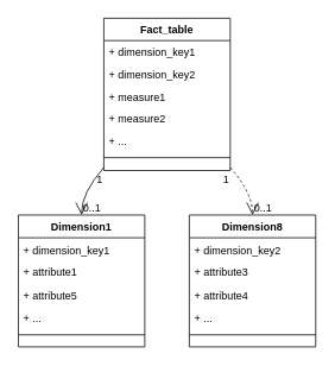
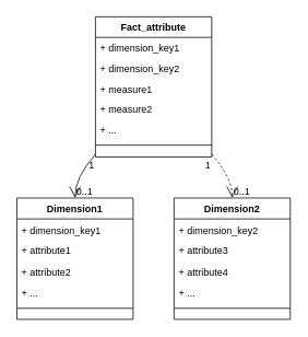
  <mxCell id="0" />
  <mxCell id="1" parent="0" />
- <mxCell id="2" value="Fact_table" style="swimlane;fontStyle=1;align=center;verticalAlign=top;childLayout=stackLayout;horizontal=1;startSize=25.077;horizontalStack=0;resizeParent=1;resizeParentMax=0;resizeLast=0;collapsible=0;marginBottom=0;" vertex="1" parent="1"><mxGeometry x="116" y="20" width="142" height="171" as="geometry" /></mxCell>
+ <mxCell id="2" value="Fact_attribute" style="swimlane;fontStyle=1;align=center;verticalAlign=top;childLayout=stackLayout;horizontal=1;startSize=25.077;horizontalStack=0;resizeParent=1;resizeParentMax=0;resizeLast=0;collapsible=0;marginBottom=0;" vertex="1" parent="1"><mxGeometry x="116" y="20" width="142" height="171" as="geometry" /></mxCell>
  <mxCell id="3" value="+ dimension_key1" style="text;strokeColor=none;fillColor=none;align=left;verticalAlign=top;spacingLeft=4;spacingRight=4;overflow=hidden;rotatable=0;points=[[0,0.5],[1,0.5]];portConstraint=eastwest;" vertex="1" parent="2"><mxGeometry y="25" width="142" height="25" as="geometry" /></mxCell>
  <mxCell id="4" value="+ dimension_key2" style="text;strokeColor=none;fillColor=none;align=left;verticalAlign=top;spacingLeft=4;spacingRight=4;overflow=hidden;rotatable=0;points=[[0,0.5],[1,0.5]];portConstraint=eastwest;" vertex="1" parent="2"><mxGeometry y="50" width="142" height="25" as="geometry" /></mxCell>
  <mxCell id="5" value="+ measure1" style="text;strokeColor=none;fillColor=none;align=left;verticalAlign=top;spacingLeft=4;spacingRight=4;overflow=hidden;rotatable=0;points=[[0,0.5],[1,0.5]];portConstraint=eastwest;" vertex="1" parent="2"><mxGeometry y="75" width="142" height="25" as="geometry" /></mxCell>
  <mxCell id="6" value="+ measure2" style="text;strokeColor=none;fillColor=none;align=left;verticalAlign=top;spacingLeft=4;spacingRight=4;overflow=hidden;rotatable=0;points=[[0,0.5],[1,0.5]];portConstraint=eastwest;" vertex="1" parent="2"><mxGeometry y="100" width="142" height="25" as="geometry" /></mxCell>
  <mxCell id="7" value="+ ..." style="text;strokeColor=none;fillColor=none;align=left;verticalAlign=top;spacingLeft=4;spacingRight=4;overflow=hidden;rotatable=0;points=[[0,0.5],[1,0.5]];portConstraint=eastwest;" vertex="1" parent="2"><mxGeometry y="125" width="142" height="25" as="geometry" /></mxCell>
  <mxCell id="8" style="line;strokeWidth=1;fillColor=none;align=left;verticalAlign=middle;spacingTop=-1;spacingLeft=3;spacingRight=3;rotatable=0;labelPosition=right;points=[];portConstraint=eastwest;strokeColor=inherit;" vertex="1" parent="2"><mxGeometry y="150" width="142" height="13" as="geometry" /></mxCell>
  <mxCell id="9" value="Dimension1" style="swimlane;fontStyle=1;align=center;verticalAlign=top;childLayout=stackLayout;horizontal=1;startSize=25.515;horizontalStack=0;resizeParent=1;resizeParentMax=0;resizeLast=0;collapsible=0;marginBottom=0;" vertex="1" parent="1"><mxGeometry x="20" y="241" width="142" height="148" as="geometry" /></mxCell>
  <mxCell id="10" value="+ dimension_key1" style="text;strokeColor=none;fillColor=none;align=left;verticalAlign=top;spacingLeft=4;spacingRight=4;overflow=hidden;rotatable=0;points=[[0,0.5],[1,0.5]];portConstraint=eastwest;" vertex="1" parent="9"><mxGeometry y="26" width="142" height="26" as="geometry" /></mxCell>
  <mxCell id="11" value="+ attribute1" style="text;strokeColor=none;fillColor=none;align=left;verticalAlign=top;spacingLeft=4;spacingRight=4;overflow=hidden;rotatable=0;points=[[0,0.5],[1,0.5]];portConstraint=eastwest;" vertex="1" parent="9"><mxGeometry y="51" width="142" height="26" as="geometry" /></mxCell>
- <mxCell id="12" value="+ attribute5" style="text;strokeColor=none;fillColor=none;align=left;verticalAlign=top;spacingLeft=4;spacingRight=4;overflow=hidden;rotatable=0;points=[[0,0.5],[1,0.5]];portConstraint=eastwest;" vertex="1" parent="9"><mxGeometry y="77" width="142" height="26" as="geometry" /></mxCell>
+ <mxCell id="12" value="+ attribute2" style="text;strokeColor=none;fillColor=none;align=left;verticalAlign=top;spacingLeft=4;spacingRight=4;overflow=hidden;rotatable=0;points=[[0,0.5],[1,0.5]];portConstraint=eastwest;" vertex="1" parent="9"><mxGeometry y="77" width="142" height="26" as="geometry" /></mxCell>
  <mxCell id="13" value="+ ..." style="text;strokeColor=none;fillColor=none;align=left;verticalAlign=top;spacingLeft=4;spacingRight=4;overflow=hidden;rotatable=0;points=[[0,0.5],[1,0.5]];portConstraint=eastwest;" vertex="1" parent="9"><mxGeometry y="102" width="142" height="26" as="geometry" /></mxCell>
  <mxCell id="14" style="line;strokeWidth=1;fillColor=none;align=left;verticalAlign=middle;spacingTop=-1;spacingLeft=3;spacingRight=3;rotatable=0;labelPosition=right;points=[];portConstraint=eastwest;strokeColor=inherit;" vertex="1" parent="9"><mxGeometry y="128" width="142" height="13" as="geometry" /></mxCell>
- <mxCell id="15" value="Dimension8" style="swimlane;fontStyle=1;align=center;verticalAlign=top;childLayout=stackLayout;horizontal=1;startSize=25.515;horizontalStack=0;resizeParent=1;resizeParentMax=0;resizeLast=0;collapsible=0;marginBottom=0;" vertex="1" parent="1"><mxGeometry x="212" y="241" width="142" height="148" as="geometry" /></mxCell>
+ <mxCell id="15" value="Dimension2" style="swimlane;fontStyle=1;align=center;verticalAlign=top;childLayout=stackLayout;horizontal=1;startSize=25.515;horizontalStack=0;resizeParent=1;resizeParentMax=0;resizeLast=0;collapsible=0;marginBottom=0;" vertex="1" parent="1"><mxGeometry x="212" y="241" width="142" height="148" as="geometry" /></mxCell>
  <mxCell id="16" value="+ dimension_key2" style="text;strokeColor=none;fillColor=none;align=left;verticalAlign=top;spacingLeft=4;spacingRight=4;overflow=hidden;rotatable=0;points=[[0,0.5],[1,0.5]];portConstraint=eastwest;" vertex="1" parent="15"><mxGeometry y="26" width="142" height="26" as="geometry" /></mxCell>
  <mxCell id="17" value="+ attribute3" style="text;strokeColor=none;fillColor=none;align=left;verticalAlign=top;spacingLeft=4;spacingRight=4;overflow=hidden;rotatable=0;points=[[0,0.5],[1,0.5]];portConstraint=eastwest;" vertex="1" parent="15"><mxGeometry y="51" width="142" height="26" as="geometry" /></mxCell>
  <mxCell id="18" value="+ attribute4" style="text;strokeColor=none;fillColor=none;align=left;verticalAlign=top;spacingLeft=4;spacingRight=4;overflow=hidden;rotatable=0;points=[[0,0.5],[1,0.5]];portConstraint=eastwest;" vertex="1" parent="15"><mxGeometry y="77" width="142" height="26" as="geometry" /></mxCell>
  <mxCell id="19" value="+ ..." style="text;strokeColor=none;fillColor=none;align=left;verticalAlign=top;spacingLeft=4;spacingRight=4;overflow=hidden;rotatable=0;points=[[0,0.5],[1,0.5]];portConstraint=eastwest;" vertex="1" parent="15"><mxGeometry y="102" width="142" height="26" as="geometry" /></mxCell>
  <mxCell id="20" style="line;strokeWidth=1;fillColor=none;align=left;verticalAlign=middle;spacingTop=-1;spacingLeft=3;spacingRight=3;rotatable=0;labelPosition=right;points=[];portConstraint=eastwest;strokeColor=inherit;" vertex="1" parent="15"><mxGeometry y="128" width="142" height="13" as="geometry" /></mxCell>
  <mxCell id="21" value="" style="curved=1;startArrow=none;endArrow=open;endSize=12;exitX=0;exitY=0.98;entryX=0.5;entryY=0;" edge="1" parent="1" source="2" target="9"><mxGeometry relative="1" as="geometry"><Array as="points"><mxPoint x="91" y="216" /></Array></mxGeometry></mxCell>
  <mxCell id="22" value="1" style="edgeLabel;resizable=0;labelBackgroundColor=none;fontSize=12;align=right;verticalAlign=top;" vertex="1" parent="21"><mxGeometry x="-1" relative="1" as="geometry" /></mxCell>
  <mxCell id="23" value="0..1" style="edgeLabel;resizable=0;labelBackgroundColor=none;fontSize=12;align=left;verticalAlign=bottom;" vertex="1" parent="21"><mxGeometry x="1" relative="1" as="geometry" /></mxCell>
  <mxCell id="24" value="" style="curved=1;startArrow=none;endArrow=open;endSize=12;exitX=1;exitY=0.98;entryX=0.5;entryY=0;dashed=1;" edge="1" parent="1" source="2" target="15"><mxGeometry relative="1" as="geometry"><Array as="points"><mxPoint x="283" y="216" /></Array></mxGeometry></mxCell>
  <mxCell id="25" value="1" style="edgeLabel;resizable=0;labelBackgroundColor=none;fontSize=12;align=right;verticalAlign=top;" vertex="1" parent="24"><mxGeometry x="-1" relative="1" as="geometry" /></mxCell>
  <mxCell id="26" value="0..1" style="edgeLabel;resizable=0;labelBackgroundColor=none;fontSize=12;align=left;verticalAlign=bottom;" vertex="1" parent="24"><mxGeometry x="1" relative="1" as="geometry" /></mxCell>
